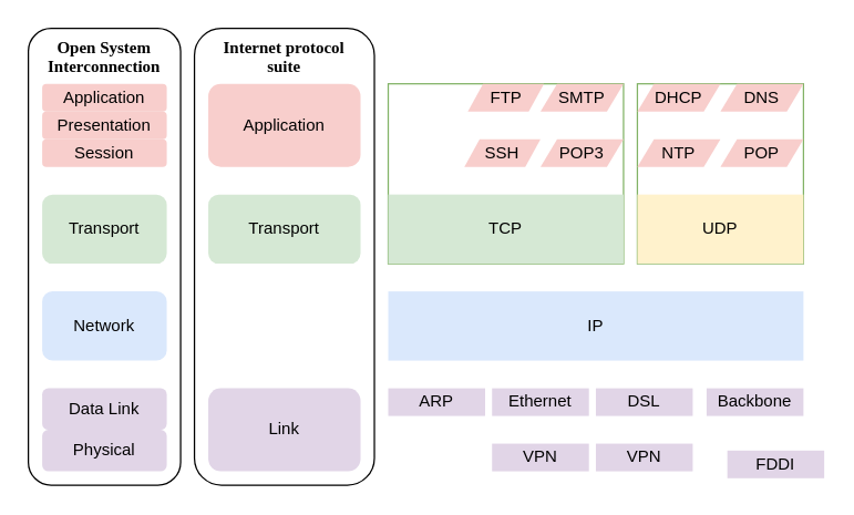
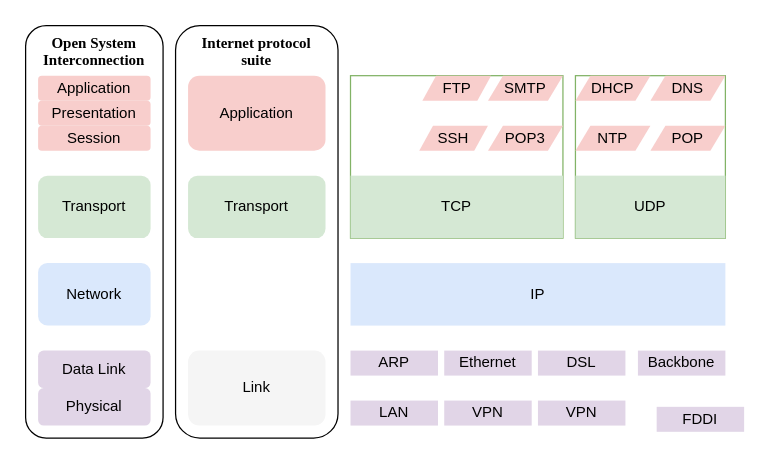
  <mxCell id="0" />
  <mxCell id="1" parent="0" />
  <mxCell id="2" value="" style="rounded=1;whiteSpace=wrap;html=1;fillColor=none;fontFamily=Verdana;" parent="1" vertex="1"><mxGeometry x="140" y="20" width="130" height="330" as="geometry" /></mxCell>
  <mxCell id="3" value="" style="rounded=1;whiteSpace=wrap;html=1;fillColor=none;fontFamily=Verdana;" parent="1" vertex="1"><mxGeometry x="20" y="20" width="110" height="330" as="geometry" /></mxCell>
  <mxCell id="4" value="" style="rounded=0;whiteSpace=wrap;html=1;fontFamily=Verdana;fillColor=none;strokeColor=#82b366;" parent="1" vertex="1"><mxGeometry x="460" y="60" width="120" height="130" as="geometry" /></mxCell>
  <mxCell id="5" value="" style="rounded=0;whiteSpace=wrap;html=1;fontFamily=Verdana;fillColor=none;strokeColor=#82b366;" parent="1" vertex="1"><mxGeometry x="280" y="60" width="170" height="130" as="geometry" /></mxCell>
  <mxCell id="6" value="Application" style="rounded=1;whiteSpace=wrap;html=1;fillColor=#f8cecc;strokeColor=none;" parent="1" vertex="1"><mxGeometry x="150" y="60" width="110" height="60" as="geometry" /></mxCell>
  <mxCell id="7" value="Transport" style="rounded=1;whiteSpace=wrap;html=1;fillColor=#d5e8d4;strokeColor=none;" parent="1" vertex="1"><mxGeometry x="150" y="140" width="110" height="50" as="geometry" /></mxCell>
- <mxCell id="8" value="Link" style="rounded=1;whiteSpace=wrap;html=1;fillColor=#e1d5e7;strokeColor=none;" parent="1" vertex="1"><mxGeometry x="150" y="280" width="110" height="60" as="geometry" /></mxCell>
+ <mxCell id="8" value="Link" style="rounded=1;whiteSpace=wrap;html=1;fillColor=#f5f5f5;strokeColor=none;" parent="1" vertex="1"><mxGeometry x="150" y="280" width="110" height="60" as="geometry" /></mxCell>
  <mxCell id="9" value="&lt;b&gt;Internet protocol&lt;br&gt;&lt;div&gt;&lt;b&gt;suite&lt;/b&gt;&lt;/div&gt;&lt;/b&gt;" style="text;whiteSpace=wrap;html=1;align=center;fontFamily=Verdana;" parent="1" vertex="1"><mxGeometry x="150" y="20" width="110" height="40" as="geometry" /></mxCell>
  <mxCell id="10" value="&lt;span class=&quot;text_import2&quot;&gt;Open System &lt;br&gt;Interconnection&lt;/span&gt;" style="text;whiteSpace=wrap;html=1;align=center;fontFamily=Verdana;fontStyle=1" parent="1" vertex="1"><mxGeometry x="30" y="20" width="90" height="50" as="geometry" /></mxCell>
  <mxCell id="11" value="Session" style="rounded=1;whiteSpace=wrap;html=1;fillColor=#f8cecc;strokeColor=none;" parent="1" vertex="1"><mxGeometry x="30" y="100" width="90" height="20" as="geometry" /></mxCell>
  <mxCell id="12" value="Transport" style="rounded=1;whiteSpace=wrap;html=1;fillColor=#d5e8d4;strokeColor=none;" parent="1" vertex="1"><mxGeometry x="30" y="140" width="90" height="50" as="geometry" /></mxCell>
  <mxCell id="13" value="Network" style="rounded=1;whiteSpace=wrap;html=1;fillColor=#dae8fc;strokeColor=none;" parent="1" vertex="1"><mxGeometry x="30" y="210" width="90" height="50" as="geometry" /></mxCell>
  <mxCell id="14" value="Data Link" style="rounded=1;whiteSpace=wrap;html=1;fillColor=#e1d5e7;strokeColor=none;" parent="1" vertex="1"><mxGeometry x="30" y="280" width="90" height="30" as="geometry" /></mxCell>
  <mxCell id="15" value="FTP" style="shape=parallelogram;perimeter=parallelogramPerimeter;whiteSpace=wrap;html=1;fillColor=#f8cecc;strokeColor=none;" parent="1" vertex="1"><mxGeometry x="337.5" y="60" width="55" height="20" as="geometry" /></mxCell>
  <mxCell id="16" value="SSH" style="shape=parallelogram;perimeter=parallelogramPerimeter;whiteSpace=wrap;html=1;fillColor=#f8cecc;strokeColor=none;" parent="1" vertex="1"><mxGeometry x="335" y="100" width="55" height="20" as="geometry" /></mxCell>
  <mxCell id="17" value="SMTP" style="shape=parallelogram;perimeter=parallelogramPerimeter;whiteSpace=wrap;html=1;fillColor=#f8cecc;strokeColor=none;" parent="1" vertex="1"><mxGeometry x="390" y="60" width="60" height="20" as="geometry" /></mxCell>
  <mxCell id="18" value="DHCP" style="shape=parallelogram;perimeter=parallelogramPerimeter;whiteSpace=wrap;html=1;fillColor=#f8cecc;strokeColor=none;" parent="1" vertex="1"><mxGeometry x="460" y="60" width="60" height="20" as="geometry" /></mxCell>
  <mxCell id="19" value="NTP" style="shape=parallelogram;perimeter=parallelogramPerimeter;whiteSpace=wrap;html=1;fillColor=#f8cecc;strokeColor=none;" parent="1" vertex="1"><mxGeometry x="460" y="100" width="60" height="20" as="geometry" /></mxCell>
  <mxCell id="20" value="DNS" style="shape=parallelogram;perimeter=parallelogramPerimeter;whiteSpace=wrap;html=1;fillColor=#f8cecc;strokeColor=none;" parent="1" vertex="1"><mxGeometry x="520" y="60" width="60" height="20" as="geometry" /></mxCell>
  <mxCell id="21" value="POP" style="shape=parallelogram;perimeter=parallelogramPerimeter;whiteSpace=wrap;html=1;fillColor=#f8cecc;strokeColor=none;" parent="1" vertex="1"><mxGeometry x="520" y="100" width="60" height="20" as="geometry" /></mxCell>
  <mxCell id="22" value="TCP" style="rounded=0;whiteSpace=wrap;html=1;fillColor=#d5e8d4;strokeColor=none;" parent="1" vertex="1"><mxGeometry x="280" y="140" width="170" height="50" as="geometry" /></mxCell>
- <mxCell id="23" value="UDP" style="rounded=0;whiteSpace=wrap;html=1;fillColor=#fff2cc;strokeColor=none;" parent="1" vertex="1"><mxGeometry x="460" y="140" width="120" height="50" as="geometry" /></mxCell>
+ <mxCell id="23" value="UDP" style="rounded=0;whiteSpace=wrap;html=1;fillColor=#d5e8d4;strokeColor=none;" parent="1" vertex="1"><mxGeometry x="460" y="140" width="120" height="50" as="geometry" /></mxCell>
  <mxCell id="24" value="IP" style="rounded=0;whiteSpace=wrap;html=1;fillColor=#dae8fc;strokeColor=none;" parent="1" vertex="1"><mxGeometry x="280" y="210" width="300" height="50" as="geometry" /></mxCell>
  <mxCell id="25" value="ARP" style="rounded=0;whiteSpace=wrap;html=1;fillColor=#e1d5e7;strokeColor=none;" parent="1" vertex="1"><mxGeometry x="280" y="280" width="70" height="20" as="geometry" /></mxCell>
  <mxCell id="26" value="Ethernet" style="rounded=0;whiteSpace=wrap;html=1;fillColor=#e1d5e7;strokeColor=none;" parent="1" vertex="1"><mxGeometry x="355" y="280" width="70" height="20" as="geometry" /></mxCell>
  <mxCell id="27" value="DSL" style="rounded=0;whiteSpace=wrap;html=1;fillColor=#e1d5e7;strokeColor=none;" parent="1" vertex="1"><mxGeometry x="430" y="280" width="70" height="20" as="geometry" /></mxCell>
  <mxCell id="28" value="Backbone" style="rounded=0;whiteSpace=wrap;html=1;fillColor=#e1d5e7;strokeColor=none;" parent="1" vertex="1"><mxGeometry x="510" y="280" width="70" height="20" as="geometry" /></mxCell>
+ <mxCell id="29" value="&lt;span&gt;LAN&lt;/span&gt;" style="rounded=0;whiteSpace=wrap;html=1;fillColor=#e1d5e7;strokeColor=none;" parent="1" vertex="1"><mxGeometry x="280" y="320" width="70" height="20" as="geometry" /></mxCell>
  <mxCell id="30" value="&lt;span&gt;FDDI&lt;/span&gt;" style="rounded=0;whiteSpace=wrap;html=1;fillColor=#e1d5e7;strokeColor=none;" parent="1" vertex="1"><mxGeometry x="525" y="325" width="70" height="20" as="geometry" /></mxCell>
  <mxCell id="31" value="&lt;span&gt;VPN&lt;/span&gt;" style="rounded=0;whiteSpace=wrap;html=1;fillColor=#e1d5e7;strokeColor=none;" parent="1" vertex="1"><mxGeometry x="355" y="320" width="70" height="20" as="geometry" /></mxCell>
  <mxCell id="32" value="&lt;span&gt;VPN&lt;/span&gt;" style="rounded=0;whiteSpace=wrap;html=1;fillColor=#e1d5e7;strokeColor=none;" parent="1" vertex="1"><mxGeometry x="430" y="320" width="70" height="20" as="geometry" /></mxCell>
  <mxCell id="33" value="POP3" style="shape=parallelogram;perimeter=parallelogramPerimeter;whiteSpace=wrap;html=1;fillColor=#f8cecc;strokeColor=none;" parent="1" vertex="1"><mxGeometry x="390" y="100" width="60" height="20" as="geometry" /></mxCell>
  <mxCell id="34" value="Presentation" style="rounded=1;whiteSpace=wrap;html=1;fillColor=#f8cecc;strokeColor=none;" parent="1" vertex="1"><mxGeometry x="30" y="80" width="90" height="20" as="geometry" /></mxCell>
  <mxCell id="35" value="Application" style="rounded=1;whiteSpace=wrap;html=1;fillColor=#f8cecc;strokeColor=none;" parent="1" vertex="1"><mxGeometry x="30" y="60" width="90" height="20" as="geometry" /></mxCell>
  <mxCell id="36" value="Physical" style="rounded=1;whiteSpace=wrap;html=1;fillColor=#e1d5e7;strokeColor=none;" parent="1" vertex="1"><mxGeometry x="30" y="310" width="90" height="30" as="geometry" /></mxCell>
